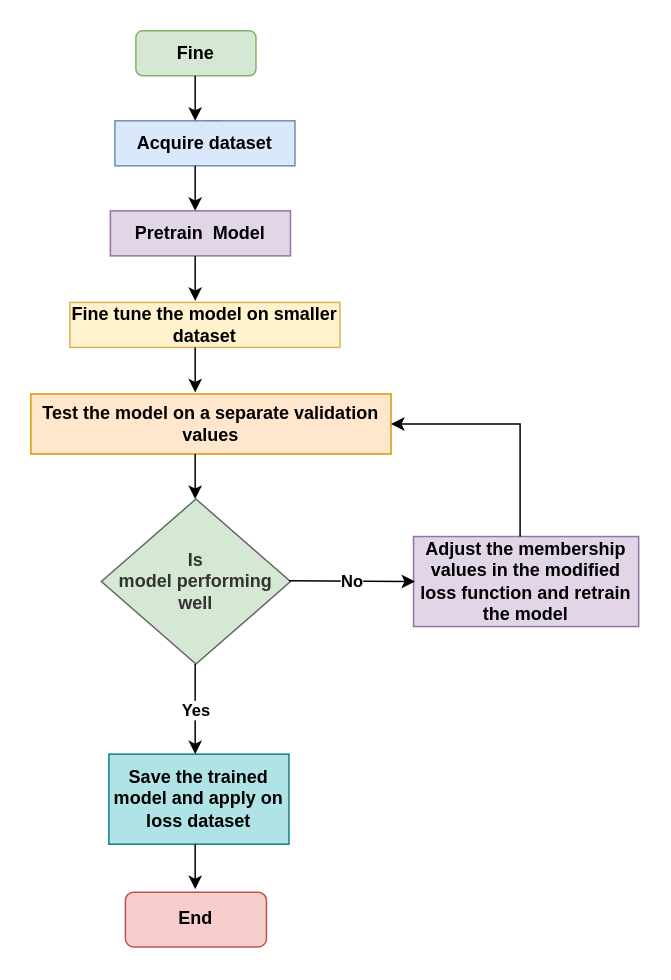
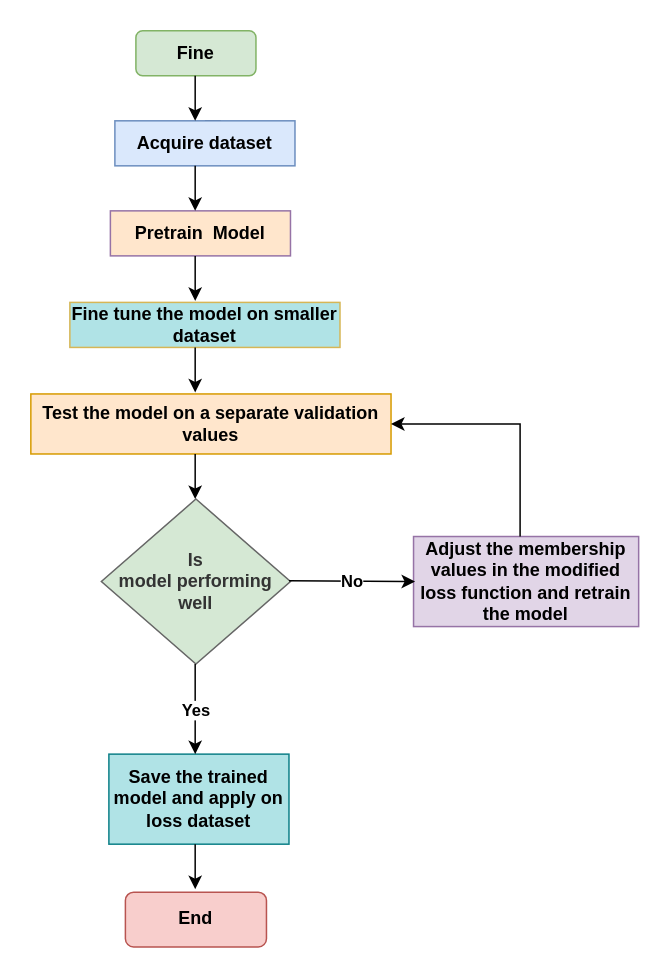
  <mxCell id="0" />
  <mxCell id="1" parent="0" />
  <mxCell id="2" value="Fine" style="rounded=1;whiteSpace=wrap;html=1;fontStyle=1;fillColor=#d5e8d4;strokeColor=#82b366;" vertex="1" parent="1"><mxGeometry x="90" y="20" width="80" height="30" as="geometry" /></mxCell>
  <mxCell id="3" style="edgeStyle=orthogonalEdgeStyle;rounded=0;orthogonalLoop=1;jettySize=auto;html=1;exitX=0.5;exitY=0;exitDx=0;exitDy=0;fontStyle=1" edge="1" parent="1" source="4"><mxGeometry relative="1" as="geometry"><mxPoint x="146" y="100" as="targetPoint" /></mxGeometry></mxCell>
  <mxCell id="4" value="Acquire dataset" style="rounded=0;whiteSpace=wrap;html=1;fontStyle=1;fillColor=#dae8fc;strokeColor=#6c8ebf;" vertex="1" parent="1"><mxGeometry x="76" y="80" width="120" height="30" as="geometry" /></mxCell>
- <mxCell id="5" value="Pretrain &amp;nbsp;Model" style="rounded=0;whiteSpace=wrap;html=1;fontStyle=1;fillColor=#e1d5e7;strokeColor=#9673a6;" vertex="1" parent="1"><mxGeometry x="73" y="140" width="120" height="30" as="geometry" /></mxCell>
- <mxCell id="6" value="Fine tune the model on smaller dataset" style="rounded=0;whiteSpace=wrap;html=1;fontStyle=1;fillColor=#fff2cc;strokeColor=#d6b656;" vertex="1" parent="1"><mxGeometry x="46" y="201" width="180" height="30" as="geometry" /></mxCell>
+ <mxCell id="5" value="Pretrain &amp;nbsp;Model" style="rounded=0;whiteSpace=wrap;html=1;fontStyle=1;fillColor=#ffe6cc;strokeColor=#9673a6;" vertex="1" parent="1"><mxGeometry x="73" y="140" width="120" height="30" as="geometry" /></mxCell>
+ <mxCell id="6" value="Fine tune the model on smaller dataset" style="rounded=0;whiteSpace=wrap;html=1;fontStyle=1;fillColor=#b0e3e6;strokeColor=#d6b656;" vertex="1" parent="1"><mxGeometry x="46" y="201" width="180" height="30" as="geometry" /></mxCell>
  <mxCell id="7" value="Test the model on a separate validation values" style="rounded=0;whiteSpace=wrap;html=1;fontStyle=1;fillColor=#ffe6cc;strokeColor=#d79b00;" vertex="1" parent="1"><mxGeometry x="20" y="262" width="240" height="40" as="geometry" /></mxCell>
  <mxCell id="8" value="Is &lt;br&gt;model performing&lt;br&gt;&amp;nbsp;well&amp;nbsp;" style="rhombus;whiteSpace=wrap;html=1;fontStyle=1;fillColor=#d5e8d4;fontColor=#333333;strokeColor=#666666;" vertex="1" parent="1"><mxGeometry x="67" y="332" width="126" height="110" as="geometry" /></mxCell>
  <mxCell id="9" value="Adjust the membership values in the modified loss function and retrain the model" style="rounded=0;whiteSpace=wrap;html=1;fontStyle=1;fillColor=#e1d5e7;strokeColor=#9673a6;" vertex="1" parent="1"><mxGeometry x="275" y="357" width="150" height="60" as="geometry" /></mxCell>
  <mxCell id="10" value="Save the trained model and apply on loss dataset" style="rounded=0;whiteSpace=wrap;html=1;fontStyle=1;fillColor=#b0e3e6;strokeColor=#0e8088;" vertex="1" parent="1"><mxGeometry x="72" y="502" width="120" height="60" as="geometry" /></mxCell>
  <mxCell id="11" value="" style="endArrow=classic;html=1;rounded=0;fontStyle=1" edge="1" parent="1"><mxGeometry width="50" height="50" relative="1" as="geometry"><mxPoint x="129.5" y="50" as="sourcePoint" /><mxPoint x="129.5" y="80" as="targetPoint" /></mxGeometry></mxCell>
  <mxCell id="12" value="" style="endArrow=classic;html=1;rounded=0;fontStyle=1" edge="1" parent="1"><mxGeometry width="50" height="50" relative="1" as="geometry"><mxPoint x="129.5" y="110" as="sourcePoint" /><mxPoint x="129.5" y="140" as="targetPoint" /></mxGeometry></mxCell>
  <mxCell id="13" value="" style="endArrow=classic;html=1;rounded=0;fontStyle=1" edge="1" parent="1"><mxGeometry width="50" height="50" relative="1" as="geometry"><mxPoint x="129.5" y="170" as="sourcePoint" /><mxPoint x="129.5" y="200" as="targetPoint" /></mxGeometry></mxCell>
  <mxCell id="14" value="" style="endArrow=classic;html=1;rounded=0;fontStyle=1" edge="1" parent="1"><mxGeometry width="50" height="50" relative="1" as="geometry"><mxPoint x="129.5" y="231" as="sourcePoint" /><mxPoint x="129.5" y="261" as="targetPoint" /></mxGeometry></mxCell>
  <mxCell id="15" value="" style="endArrow=classic;html=1;rounded=0;fontStyle=1" edge="1" parent="1"><mxGeometry width="50" height="50" relative="1" as="geometry"><mxPoint x="129.5" y="302" as="sourcePoint" /><mxPoint x="129.5" y="332" as="targetPoint" /></mxGeometry></mxCell>
  <mxCell id="16" value="" style="endArrow=classic;html=1;rounded=0;fontStyle=1" edge="1" parent="1"><mxGeometry width="50" height="50" relative="1" as="geometry"><mxPoint x="129.5" y="562" as="sourcePoint" /><mxPoint x="129.5" y="592" as="targetPoint" /></mxGeometry></mxCell>
  <mxCell id="17" value="End" style="rounded=1;whiteSpace=wrap;html=1;fontStyle=1;fillColor=#f8cecc;strokeColor=#b85450;" vertex="1" parent="1"><mxGeometry x="83" y="594" width="94" height="36.5" as="geometry" /></mxCell>
  <mxCell id="18" value="" style="endArrow=classic;html=1;rounded=0;" edge="1" parent="1"><mxGeometry relative="1" as="geometry"><mxPoint x="192" y="386.5" as="sourcePoint" /><mxPoint x="276" y="387" as="targetPoint" /></mxGeometry></mxCell>
  <mxCell id="19" value="No" style="edgeLabel;resizable=0;html=1;align=center;verticalAlign=middle;fontStyle=1" connectable="0" vertex="1" parent="18"><mxGeometry relative="1" as="geometry" /></mxCell>
  <mxCell id="20" value="" style="endArrow=classic;html=1;rounded=0;" edge="1" parent="1"><mxGeometry x="1" y="-3" relative="1" as="geometry"><mxPoint x="129.5" y="442" as="sourcePoint" /><mxPoint x="129.5" y="502" as="targetPoint" /><mxPoint as="offset" /></mxGeometry></mxCell>
  <mxCell id="21" value="Yes" style="edgeLabel;resizable=0;html=1;align=center;verticalAlign=middle;fontStyle=1" connectable="0" vertex="1" parent="20"><mxGeometry relative="1" as="geometry" /></mxCell>
  <mxCell id="22" value="" style="endArrow=classic;html=1;rounded=0;entryX=1;entryY=0.5;entryDx=0;entryDy=0;" edge="1" parent="1" target="7"><mxGeometry width="50" height="50" relative="1" as="geometry"><mxPoint x="346" y="357" as="sourcePoint" /><mxPoint x="396" y="307" as="targetPoint" /><Array as="points"><mxPoint x="346" y="282" /></Array></mxGeometry></mxCell>
